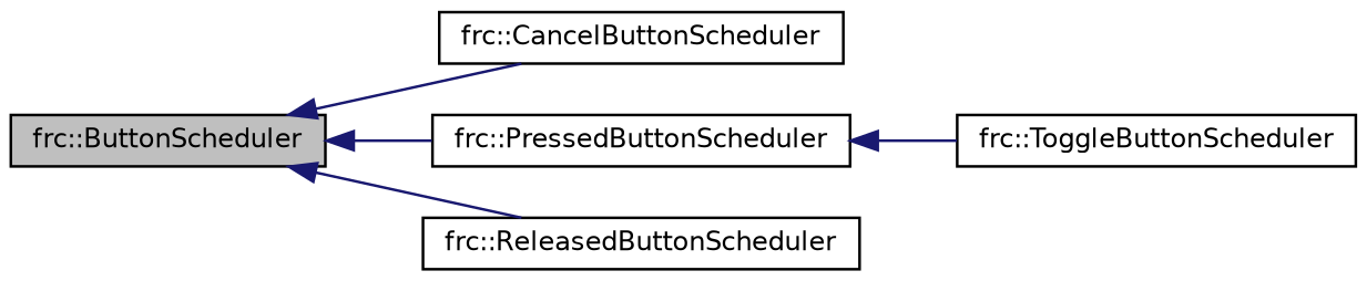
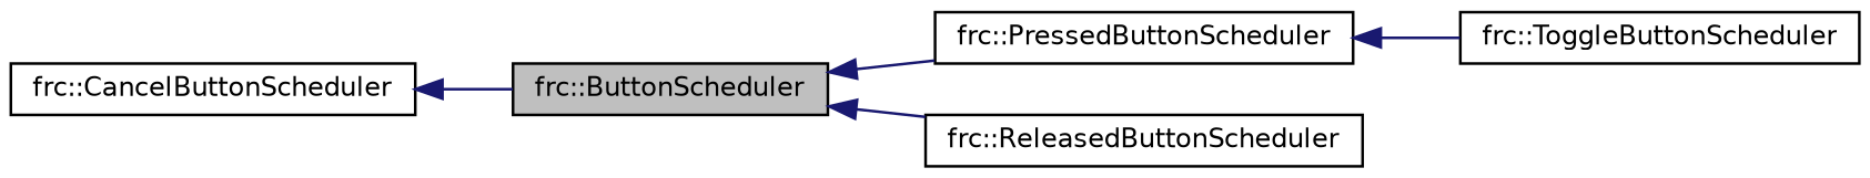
  digraph {
    rankdir=LR
    node [color=black fillcolor=white fontname=Helvetica fontsize=10 shape=record style=filled]
    edge [color=midnightblue dir=back fontname=Helvetica fontsize=10 labelfontname=Helvetica labelfontsize=10 style=solid]
    n1 [fillcolor=grey75 fontcolor=black height=0.2 label="frc::ButtonScheduler" width=0.4]
    n2 [height=0.2 label="frc::CancelButtonScheduler" width=0.4]
    n3 [height=0.2 label="frc::PressedButtonScheduler" width=0.4]
    n4 [height=0.2 label="frc::ReleasedButtonScheduler" width=0.4]
    n5 [height=0.2 label="frc::ToggleButtonScheduler" width=0.4]
-   n1 -> n2
+   n2 -> n1
    n1 -> n3
    n1 -> n4
    n3 -> n5
  }
